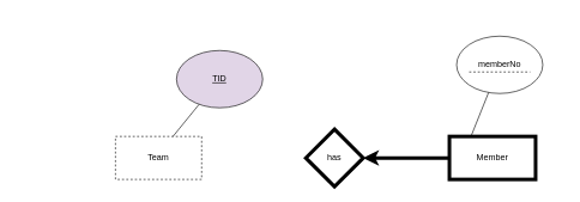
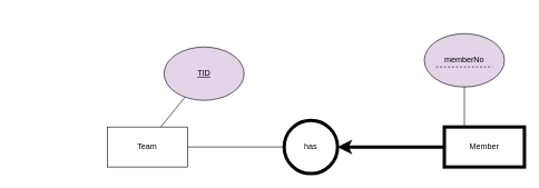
  <mxCell id="0" />
  <mxCell id="1" parent="0" />
- <mxCell id="2" value="Member" style="rounded=0;whiteSpace=wrap;html=1;strokeWidth=5;" vertex="1" parent="1"><mxGeometry x="625" y="190" width="120" height="60" as="geometry" /></mxCell>
- <mxCell id="3" value="memberNo" style="ellipse;whiteSpace=wrap;html=1;fontStyle=0" vertex="1" parent="1"><mxGeometry y="50" width="120" height="80" as="geometry" x="635" /></mxCell>
+ <mxCell id="2" value="Member" style="rounded=0;whiteSpace=wrap;html=1;strokeWidth=5;" vertex="1" parent="1"><mxGeometry x="665" y="190" width="120" height="60" as="geometry" /></mxCell>
+ <mxCell id="3" value="memberNo" style="ellipse;whiteSpace=wrap;html=1;fontStyle=0;fillColor=#e1d5e7;" vertex="1" parent="1"><mxGeometry y="50" width="120" height="80" as="geometry" x="635" /></mxCell>
  <mxCell id="4" value="" style="endArrow=none;html=1;rounded=0;entryX=0.25;entryY=0;entryDx=0;entryDy=0;" edge="1" parent="1" source="3" target="2"><mxGeometry width="50" height="50" relative="1" as="geometry"><mxPoint x="615" y="200" as="sourcePoint" /><mxPoint x="665" y="150" as="targetPoint" /></mxGeometry></mxCell>
- <mxCell id="5" value="has" style="rhombus;whiteSpace=wrap;html=1;strokeWidth=5;" vertex="1" parent="1"><mxGeometry x="425" y="180" width="80" height="80" as="geometry" /></mxCell>
+ <mxCell id="5" value="has" style="ellipse;whiteSpace=wrap;html=1;strokeWidth=5;" vertex="1" parent="1"><mxGeometry x="425" y="180" width="80" height="80" as="geometry" /></mxCell>
  <mxCell id="6" value="" style="group" connectable="0" vertex="1" parent="1"><mxGeometry x="20" y="20" width="380" height="230" as="geometry" /></mxCell>
- <mxCell id="7" value="Team" style="rounded=0;whiteSpace=wrap;html=1;dashed=1;" vertex="1" parent="6"><mxGeometry x="140" y="170" width="120" height="60" as="geometry" /></mxCell>
+ <mxCell id="7" value="Team" style="rounded=0;whiteSpace=wrap;html=1;" vertex="1" parent="6"><mxGeometry x="140" y="170" width="120" height="60" as="geometry" /></mxCell>
  <mxCell id="8" value="&lt;u&gt;TID&lt;/u&gt;" style="ellipse;whiteSpace=wrap;html=1;fillColor=#e1d5e7;" vertex="1" parent="6"><mxGeometry x="225" y="50" width="120" height="80" as="geometry" /></mxCell>
  <mxCell id="9" value="" style="endArrow=none;html=1;rounded=0;" edge="1" parent="6" target="8"><mxGeometry width="50" height="50" relative="1" as="geometry"><mxPoint x="220" y="170" as="sourcePoint" /><mxPoint x="270" y="120" as="targetPoint" /></mxGeometry></mxCell>
+ <mxCell id="10" value="" style="endArrow=none;html=1;rounded=0;" edge="1" parent="1" source="7" target="5"><mxGeometry width="50" height="50" relative="1" as="geometry"><mxPoint x="135" y="456" as="sourcePoint" /><mxPoint x="483" y="436" as="targetPoint" /></mxGeometry></mxCell>
  <mxCell id="11" value="" style="endArrow=classic;html=1;rounded=0;strokeWidth=5;" edge="1" parent="1" source="2" target="5"><mxGeometry width="50" height="50" relative="1" as="geometry"><mxPoint x="717" y="270" as="sourcePoint" /><mxPoint x="537" y="412" as="targetPoint" /></mxGeometry></mxCell>
  <mxCell id="12" value="" style="html=1;labelBackgroundColor=#ffffff;endArrow=none;endFill=0;jettySize=auto;orthogonalLoop=1;strokeWidth=1;dashed=1;fontSize=14;rounded=0;" edge="1" parent="1"><mxGeometry width="60" height="60" relative="1" as="geometry"><mxPoint x="652.5" y="100" as="sourcePoint" /><mxPoint x="737.5" y="100" as="targetPoint" /></mxGeometry></mxCell>
